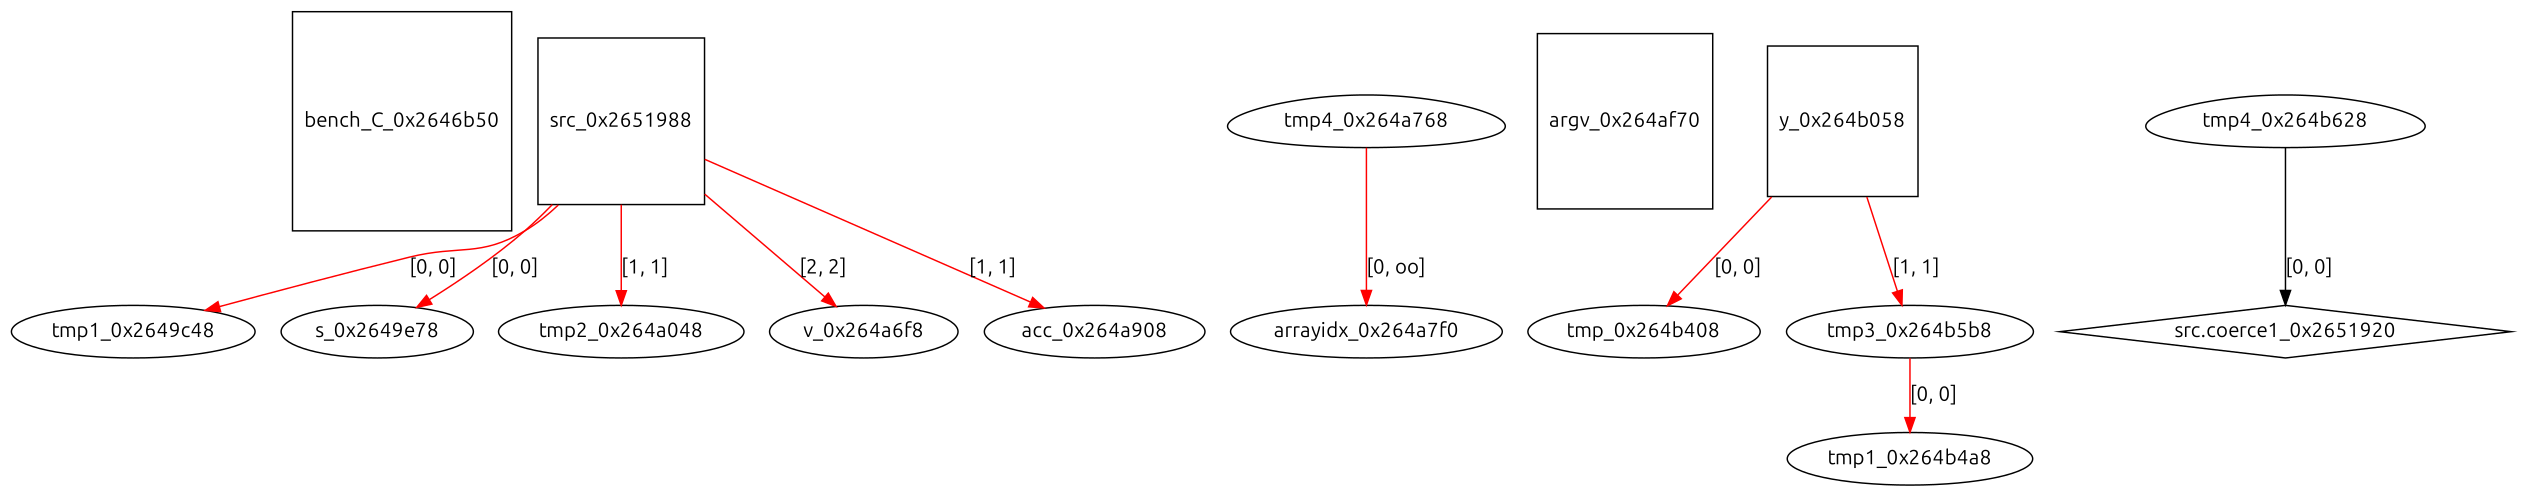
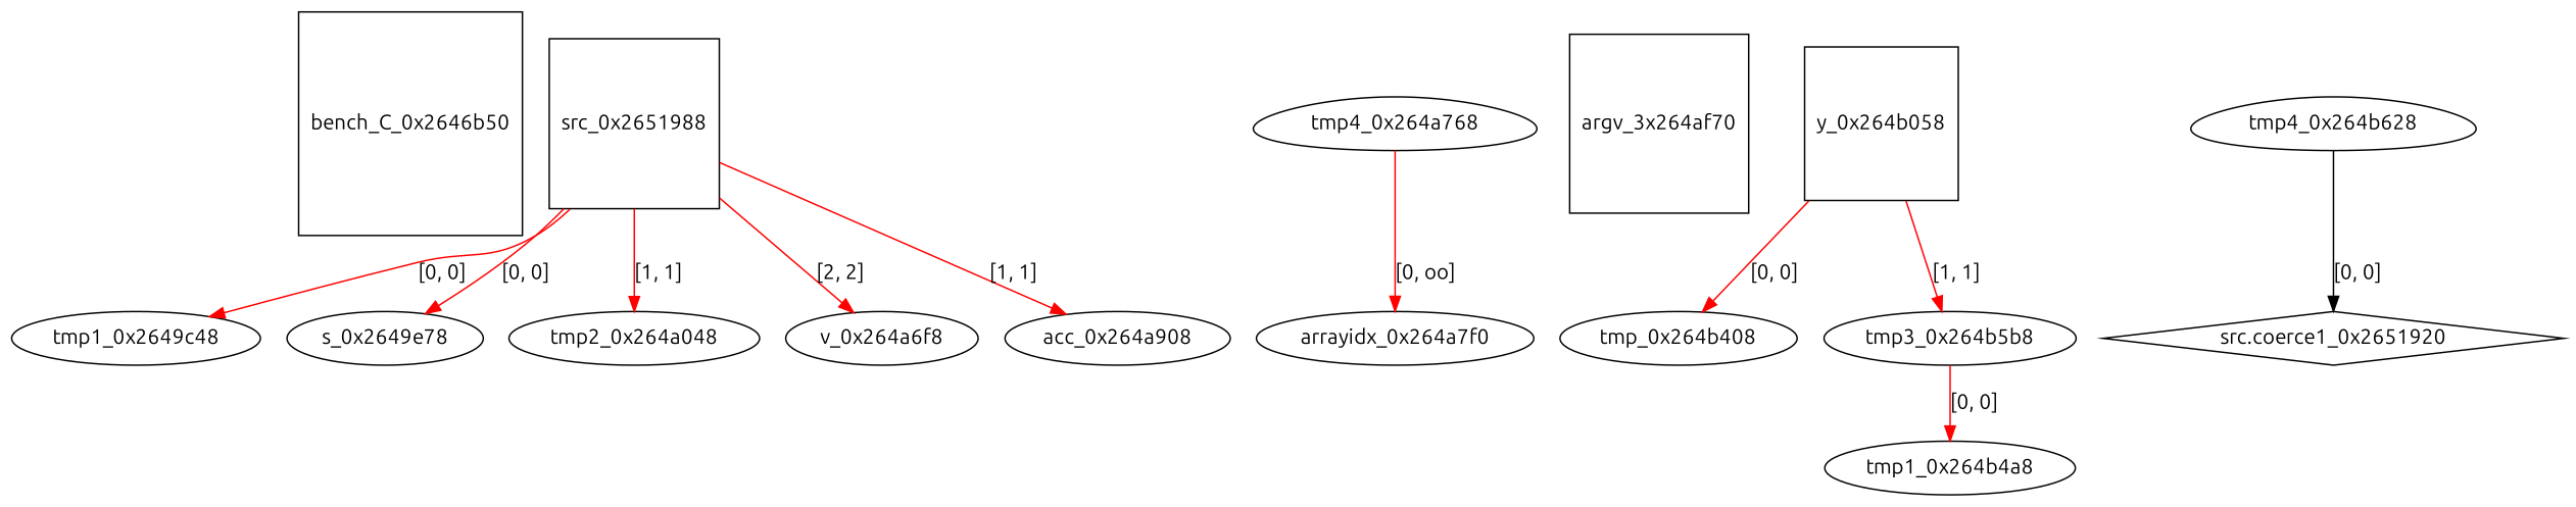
  digraph {
    fontname=Ubuntu
    node [fontname=Ubuntu shape=ellipse]
    edge [color=red fontname=Ubuntu]
    bench_C_0x2646b50 [shape=square]
    src_0x2651988 [shape=square]
    tmp1_0x2649c48
    s_0x2649e78
    tmp2_0x264a048
    v_0x264a6f8
    acc_0x264a908
    tmp4_0x264a768 [shape=egg]
    arrayidx_0x264a7f0
-   argv_0x264af70 [shape=square]
+   argv_0x264af70 [shape=square label=argv_3x264af70]
    y_0x264b058 [shape=square]
    tmp_0x264b408
    tmp3_0x264b5b8
    tmp1_0x264b4a8
    tmp4_0x264b628 [shape=egg]
    "src.coerce1_0x2651920" [shape=diamond]
    src_0x2651988 -> tmp1_0x2649c48 [label="[0, 0]"]
    src_0x2651988 -> s_0x2649e78 [label="[0, 0]"]
    src_0x2651988 -> tmp2_0x264a048 [label="[1, 1]"]
    src_0x2651988 -> v_0x264a6f8 [label="[2, 2]"]
    src_0x2651988 -> acc_0x264a908 [label="[1, 1]"]
    tmp4_0x264a768 -> arrayidx_0x264a7f0 [label="[0, oo]"]
    y_0x264b058 -> tmp_0x264b408 [label="[0, 0]"]
    y_0x264b058 -> tmp3_0x264b5b8 [label="[1, 1]"]
    tmp3_0x264b5b8 -> tmp1_0x264b4a8 [label="[0, 0]"]
    tmp4_0x264b628 -> "src.coerce1_0x2651920" [label="[0, 0]" color=""]
  }
